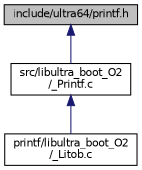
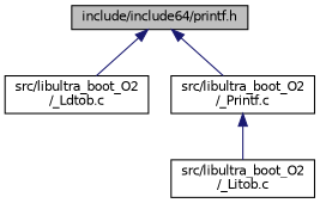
  digraph {
    node [color=black fillcolor=white fontname=Helvetica fontsize=10 shape=record style=filled]
    edge [color=midnightblue dir=back fontname=Helvetica fontsize=10 labelfontname=Helvetica labelfontsize=10 style=solid]
-   n1 [fillcolor=grey75 fontcolor=black height=0.2 label="include/ultra64/printf.h" width=0.4]
+   n1 [fillcolor=grey75 fontcolor=black height=0.2 label="include/include64/printf.h" width=0.4]
+   n2 [height=0.2 label="src/libultra_boot_O2\l/_Ldtob.c" width=0.4]
    n3 [height=0.2 label="src/libultra_boot_O2\l/_Printf.c" width=0.4]
-   n4 [height=0.2 label="printf/libultra_boot_O2\l/_Litob.c" width=0.4]
+   n4 [height=0.2 label="src/libultra_boot_O2\l/_Litob.c" width=0.4]
+   n1 -> n2
    n1 -> n3
    n3 -> n4
  }
